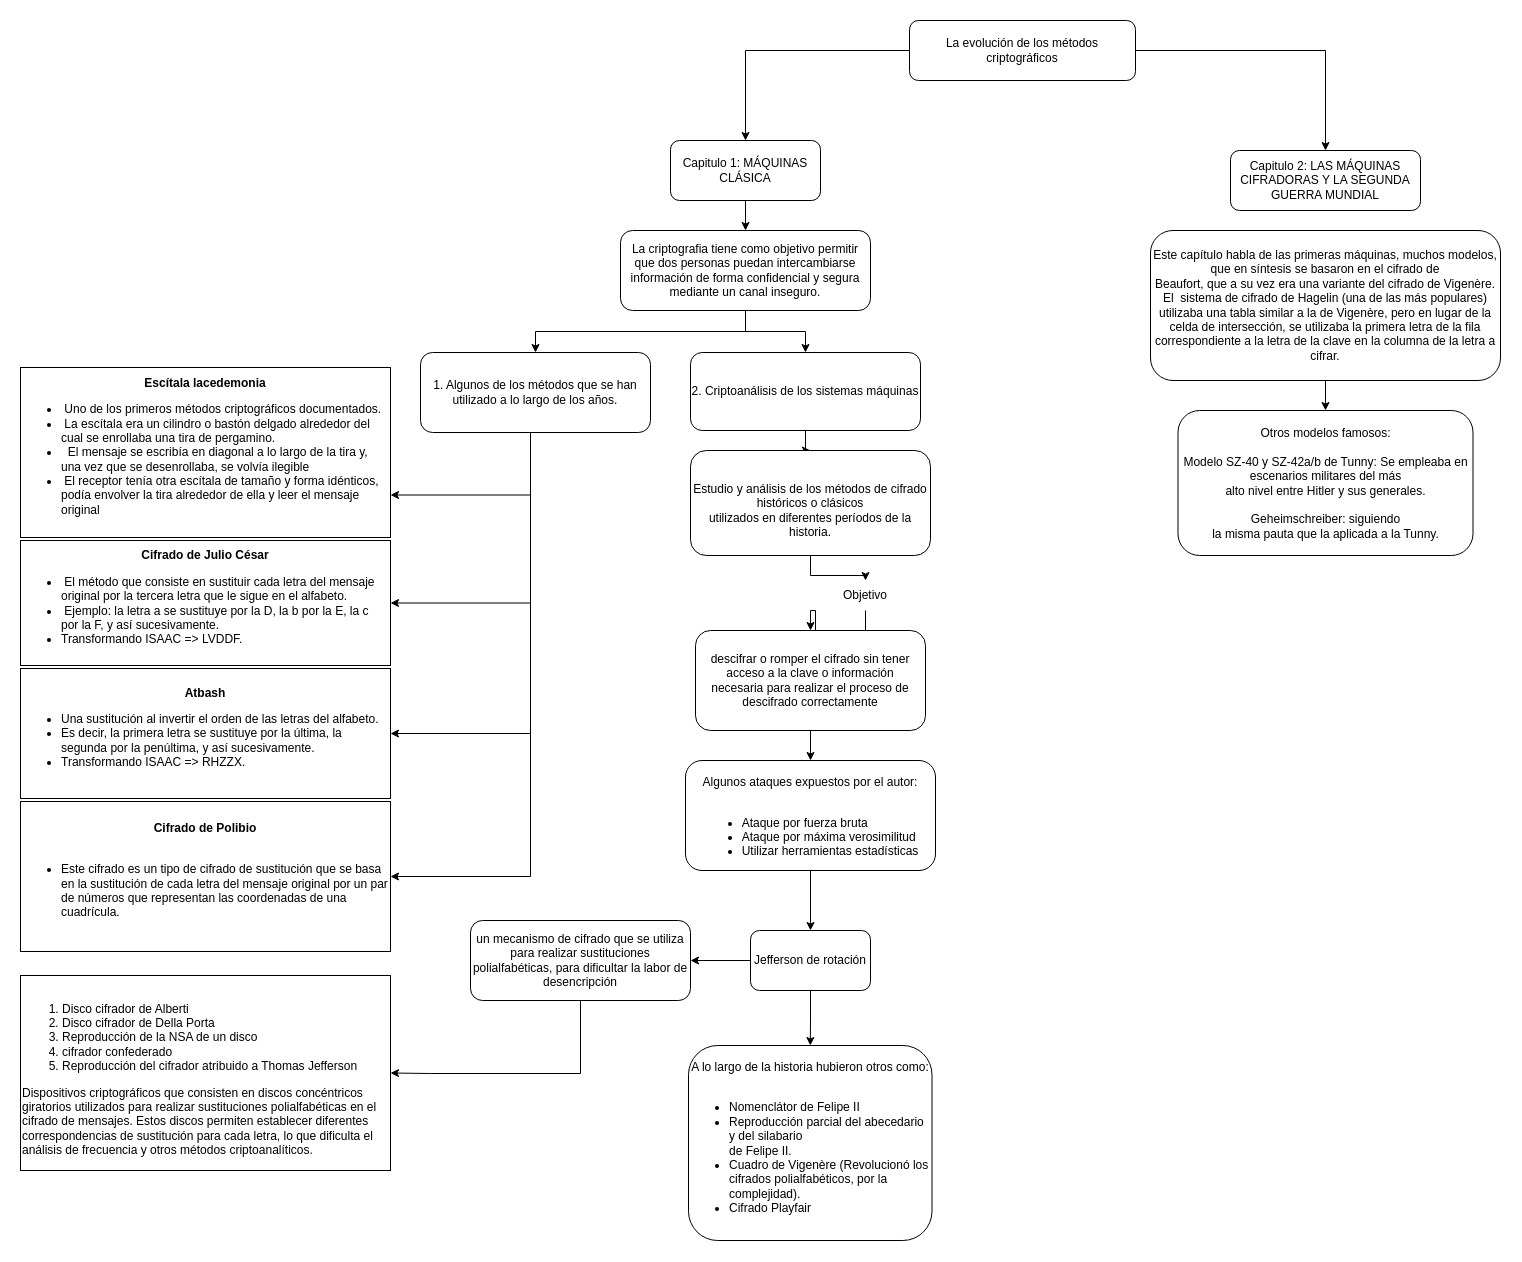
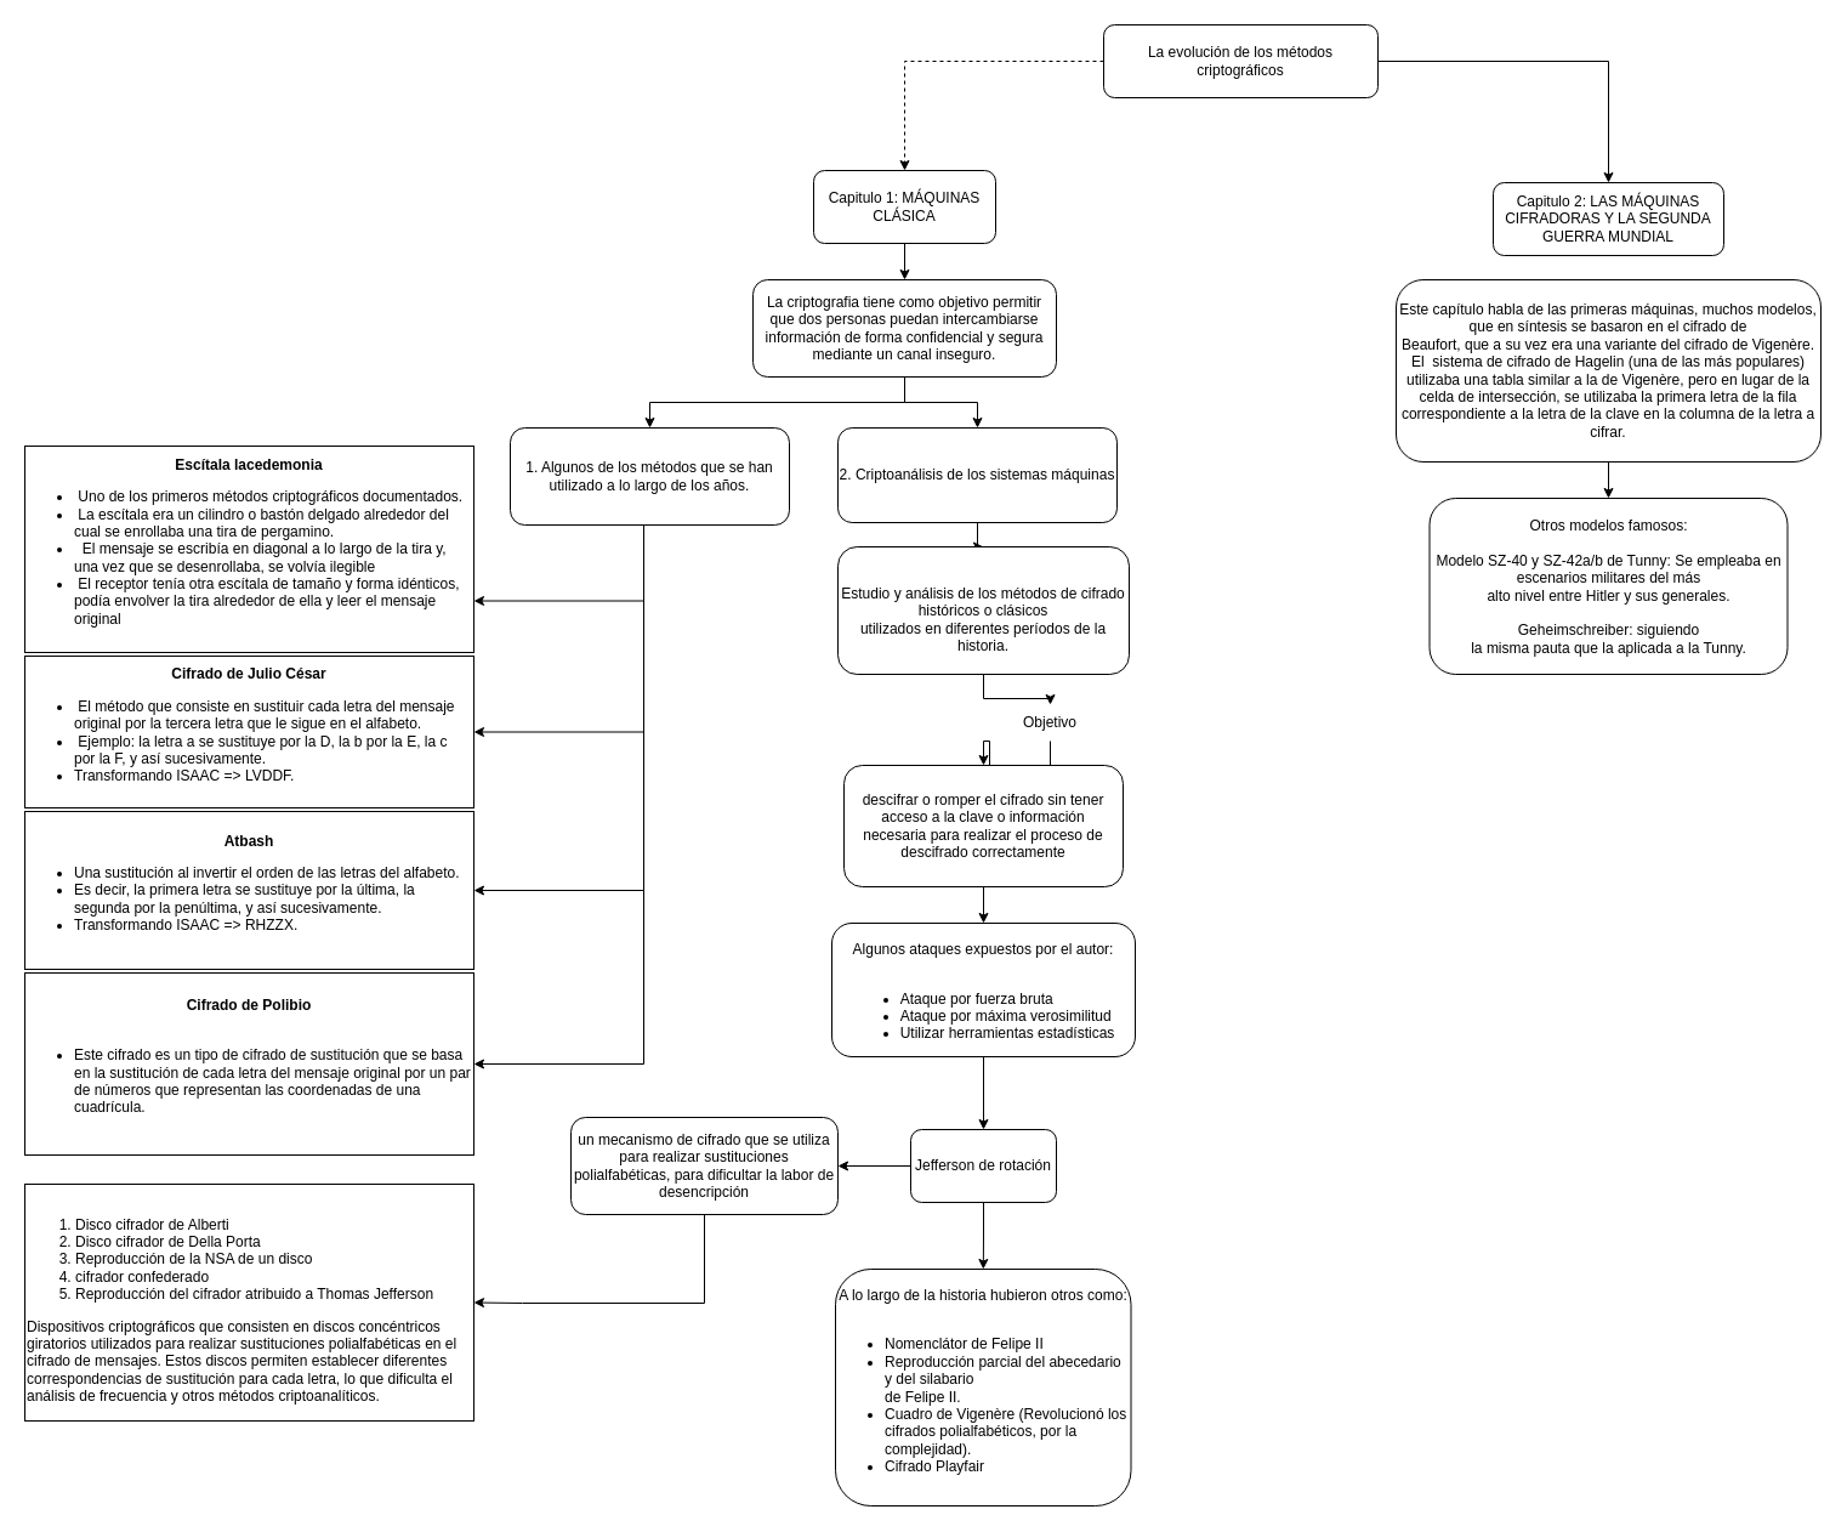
  <mxCell id="0" />
  <mxCell id="1" parent="0" />
- <mxCell id="2" style="edgeStyle=orthogonalEdgeStyle;rounded=0;orthogonalLoop=1;jettySize=auto;html=1;entryX=0.5;entryY=0;entryDx=0;entryDy=0;" edge="1" parent="1" source="4" target="6"><mxGeometry relative="1" as="geometry" /></mxCell>
+ <mxCell id="2" style="edgeStyle=orthogonalEdgeStyle;rounded=0;orthogonalLoop=1;jettySize=auto;html=1;entryX=0.5;entryY=0;entryDx=0;entryDy=0;dashed=1;" edge="1" parent="1" source="4" target="6"><mxGeometry relative="1" as="geometry" /></mxCell>
  <mxCell id="3" style="edgeStyle=orthogonalEdgeStyle;rounded=0;orthogonalLoop=1;jettySize=auto;html=1;entryX=0.5;entryY=0;entryDx=0;entryDy=0;" edge="1" parent="1" source="4" target="36"><mxGeometry relative="1" as="geometry" /></mxCell>
  <mxCell id="4" value="La evolución de los métodos criptográficos" style="rounded=1;whiteSpace=wrap;html=1;" vertex="1" parent="1"><mxGeometry x="909" y="20" width="226" height="60" as="geometry" /></mxCell>
  <mxCell id="5" value="" style="edgeStyle=orthogonalEdgeStyle;rounded=0;orthogonalLoop=1;jettySize=auto;html=1;" edge="1" parent="1" source="6" target="9"><mxGeometry relative="1" as="geometry" /></mxCell>
  <mxCell id="6" value="Capitulo 1: MÁQUINAS CLÁSICA&lt;br&gt;" style="rounded=1;whiteSpace=wrap;html=1;" vertex="1" parent="1"><mxGeometry x="670" y="140" width="150" height="60" as="geometry" /></mxCell>
  <mxCell id="7" value="" style="edgeStyle=orthogonalEdgeStyle;rounded=0;orthogonalLoop=1;jettySize=auto;html=1;" edge="1" parent="1" source="9" target="14"><mxGeometry relative="1" as="geometry" /></mxCell>
  <mxCell id="8" style="edgeStyle=orthogonalEdgeStyle;rounded=0;orthogonalLoop=1;jettySize=auto;html=1;entryX=0.5;entryY=0;entryDx=0;entryDy=0;" edge="1" parent="1" source="9" target="20"><mxGeometry relative="1" as="geometry" /></mxCell>
  <mxCell id="9" value="La criptografia tiene como objetivo permitir que dos personas puedan intercambiarse información de forma confidencial y segura mediante un canal inseguro.&lt;br&gt;" style="rounded=1;whiteSpace=wrap;html=1;" vertex="1" parent="1"><mxGeometry x="620" y="230" width="250" height="80" as="geometry" /></mxCell>
  <mxCell id="10" style="edgeStyle=orthogonalEdgeStyle;rounded=0;orthogonalLoop=1;jettySize=auto;html=1;exitX=0.75;exitY=1;exitDx=0;exitDy=0;entryX=1;entryY=0.5;entryDx=0;entryDy=0;" edge="1" parent="1" source="14" target="18"><mxGeometry relative="1" as="geometry"><Array as="points"><mxPoint y="430" x="530" /><mxPoint y="876" x="530" /></Array></mxGeometry></mxCell>
  <mxCell id="11" style="edgeStyle=orthogonalEdgeStyle;rounded=0;orthogonalLoop=1;jettySize=auto;html=1;exitX=0.75;exitY=1;exitDx=0;exitDy=0;entryX=1;entryY=0.5;entryDx=0;entryDy=0;" edge="1" parent="1" source="14" target="16"><mxGeometry relative="1" as="geometry"><Array as="points"><mxPoint y="430" x="530" /><mxPoint y="733" x="530" /></Array></mxGeometry></mxCell>
  <mxCell id="12" style="edgeStyle=orthogonalEdgeStyle;rounded=0;orthogonalLoop=1;jettySize=auto;html=1;exitX=0.75;exitY=1;exitDx=0;exitDy=0;entryX=1;entryY=0.5;entryDx=0;entryDy=0;" edge="1" parent="1" source="14" target="17"><mxGeometry relative="1" as="geometry"><Array as="points"><mxPoint y="430" x="530" /><mxPoint y="603" x="530" /></Array></mxGeometry></mxCell>
  <mxCell id="13" style="edgeStyle=orthogonalEdgeStyle;rounded=0;orthogonalLoop=1;jettySize=auto;html=1;exitX=0.75;exitY=1;exitDx=0;exitDy=0;entryX=1;entryY=0.75;entryDx=0;entryDy=0;" edge="1" parent="1" source="14" target="15"><mxGeometry relative="1" as="geometry"><Array as="points"><mxPoint y="430" x="530" /><mxPoint y="495" x="530" /></Array></mxGeometry></mxCell>
  <mxCell id="14" value="1. Algunos de los métodos que se han utilizado a lo largo de los años." style="rounded=1;whiteSpace=wrap;html=1;" vertex="1" parent="1"><mxGeometry x="420" y="352" width="230" height="80" as="geometry" /></mxCell>
  <mxCell id="15" value="&lt;b&gt;Escítala lacedemonia&lt;/b&gt;&lt;br&gt;&lt;div align=&quot;left&quot;&gt;&lt;ul&gt;&lt;li&gt;&amp;nbsp;Uno de los primeros métodos criptográficos documentados.&lt;/li&gt;&lt;li&gt;&amp;nbsp;La escítala era un cilindro o bastón delgado alrededor del cual se enrollaba una tira de pergamino.&lt;/li&gt;&lt;li&gt;&amp;nbsp; El mensaje se escribía en diagonal a lo largo de la tira y, una vez que se desenrollaba, se volvía ilegible&lt;/li&gt;&lt;li&gt;&amp;nbsp;El receptor tenía otra escítala de tamaño y forma idénticos, podía envolver la tira alrededor de ella y leer el mensaje original&lt;/li&gt;&lt;/ul&gt;&lt;/div&gt;" style="whiteSpace=wrap;html=1;" vertex="1" parent="1"><mxGeometry x="20" y="367" width="370" height="170" as="geometry" /></mxCell>
  <mxCell id="16" value="&lt;div&gt;&lt;b&gt;Atbash&lt;br&gt;&lt;/b&gt;&lt;/div&gt;&lt;div&gt;&lt;div align=&quot;left&quot;&gt;&lt;ul&gt;&lt;li&gt;Una sustitución al invertir el orden de las letras del alfabeto.&lt;/li&gt;&lt;li&gt;Es decir, la primera letra se sustituye por la última, la segunda por la penúltima, y así sucesivamente.&lt;/li&gt;&lt;li&gt;Transformando ISAAC =&amp;gt; RHZZX.&lt;/li&gt;&lt;/ul&gt;&lt;/div&gt;&lt;b&gt;&lt;/b&gt;&lt;/div&gt;" style="whiteSpace=wrap;html=1;" vertex="1" parent="1"><mxGeometry x="20" y="668" width="370" height="130" as="geometry" /></mxCell>
  <mxCell id="17" value="&lt;b&gt;Cifrado de Julio César&lt;/b&gt;&lt;br&gt;&lt;div align=&quot;left&quot;&gt;&lt;ul&gt;&lt;li&gt;&amp;nbsp;El método que consiste en sustituir cada letra del mensaje original por la tercera letra que le sigue en el alfabeto.&lt;/li&gt;&lt;li&gt;&amp;nbsp;Ejemplo: la letra a se sustituye por la D, la b por la E, la c por la F, y así sucesivamente.&lt;/li&gt;&lt;li&gt;Transformando ISAAC =&amp;gt; LVDDF.&lt;br&gt;&lt;/li&gt;&lt;/ul&gt;&lt;/div&gt;" style="whiteSpace=wrap;html=1;" vertex="1" parent="1"><mxGeometry x="20" y="540" width="370" height="125" as="geometry" /></mxCell>
  <mxCell id="18" value="&lt;div&gt;&lt;b&gt;Cifrado de Polibio&lt;/b&gt;&lt;/div&gt;&lt;div&gt;&lt;b&gt;&lt;br&gt;&lt;/b&gt;&lt;/div&gt;&lt;div align=&quot;left&quot;&gt;&lt;ul&gt;&lt;li&gt;Este cifrado es un tipo de cifrado de sustitución que se basa en la sustitución de cada letra del mensaje original por un par de números que representan las coordenadas de una cuadrícula.&lt;br&gt;&lt;/li&gt;&lt;/ul&gt;&lt;/div&gt;" style="whiteSpace=wrap;html=1;" vertex="1" parent="1"><mxGeometry x="20" y="801" width="370" height="150" as="geometry" /></mxCell>
  <mxCell id="19" value="" style="edgeStyle=orthogonalEdgeStyle;rounded=0;orthogonalLoop=1;jettySize=auto;html=1;" edge="1" parent="1" source="20" target="22"><mxGeometry relative="1" as="geometry" /></mxCell>
  <mxCell id="20" value="2. Criptoanálisis de los sistemas máquinas" style="rounded=1;whiteSpace=wrap;html=1;" vertex="1" parent="1"><mxGeometry x="690" y="352" width="230" height="78" as="geometry" /></mxCell>
  <mxCell id="21" value="" style="edgeStyle=orthogonalEdgeStyle;rounded=0;orthogonalLoop=1;jettySize=auto;html=1;" edge="1" parent="1" source="22" target="26"><mxGeometry relative="1" as="geometry" /></mxCell>
  <mxCell id="22" value="&lt;br&gt; Estudio y análisis de los métodos de cifrado históricos o clásicos &lt;br&gt;utilizados en diferentes períodos de la historia." style="rounded=1;whiteSpace=wrap;html=1;" vertex="1" parent="1"><mxGeometry x="690" y="450" width="240" height="105" as="geometry" /></mxCell>
  <mxCell id="23" value="" style="edgeStyle=orthogonalEdgeStyle;rounded=0;orthogonalLoop=1;jettySize=auto;html=1;" edge="1" parent="1" source="24" target="28"><mxGeometry relative="1" as="geometry" /></mxCell>
  <mxCell id="24" value="descifrar o romper el cifrado sin tener acceso a la clave o información &lt;br/&gt;necesaria para realizar el proceso de descifrado correctamente" style="rounded=1;whiteSpace=wrap;html=1;" vertex="1" parent="1"><mxGeometry x="695" y="630" width="230" height="100" as="geometry" /></mxCell>
  <mxCell id="25" value="" style="edgeStyle=orthogonalEdgeStyle;rounded=0;orthogonalLoop=1;jettySize=auto;html=1;" edge="1" parent="1" source="26" target="24"><mxGeometry relative="1" as="geometry" /></mxCell>
  <mxCell id="26" value="Objetivo" style="text;html=1;strokeColor=none;fillColor=none;align=center;verticalAlign=middle;whiteSpace=wrap;rounded=0;" vertex="1" parent="1"><mxGeometry x="835" y="580" width="60" height="30" as="geometry" /></mxCell>
  <mxCell id="27" value="" style="edgeStyle=orthogonalEdgeStyle;rounded=0;orthogonalLoop=1;jettySize=auto;html=1;" edge="1" parent="1" source="28" target="31"><mxGeometry relative="1" as="geometry" /></mxCell>
  <mxCell id="28" value="&lt;div&gt;&lt;br&gt;&lt;/div&gt;&lt;div&gt;Algunos ataques expuestos por el autor:&lt;br&gt;&lt;/div&gt;&lt;div&gt;&lt;br&gt;&lt;/div&gt;&lt;div align=&quot;left&quot;&gt;&lt;ul&gt;&lt;li&gt;Ataque por fuerza bruta&lt;/li&gt;&lt;li&gt;Ataque por máxima verosimilitud&lt;/li&gt;&lt;li&gt;Utilizar herramientas estadísticas&lt;/li&gt;&lt;/ul&gt;&lt;/div&gt;" style="rounded=1;whiteSpace=wrap;html=1;" vertex="1" parent="1"><mxGeometry x="685" y="760" width="250" height="110" as="geometry" /></mxCell>
  <mxCell id="29" value="" style="edgeStyle=orthogonalEdgeStyle;rounded=0;orthogonalLoop=1;jettySize=auto;html=1;" edge="1" parent="1" source="31" target="33"><mxGeometry relative="1" as="geometry" /></mxCell>
  <mxCell id="30" value="" style="edgeStyle=orthogonalEdgeStyle;rounded=0;orthogonalLoop=1;jettySize=auto;html=1;" edge="1" parent="1" source="31" target="35"><mxGeometry relative="1" as="geometry" /></mxCell>
  <mxCell id="31" value="Jefferson de rotación" style="whiteSpace=wrap;html=1;rounded=1;" vertex="1" parent="1"><mxGeometry x="750" y="930" width="120" height="60" as="geometry" /></mxCell>
  <mxCell id="32" style="edgeStyle=orthogonalEdgeStyle;rounded=0;orthogonalLoop=1;jettySize=auto;html=1;entryX=1;entryY=0.5;entryDx=0;entryDy=0;" edge="1" parent="1" source="33" target="34"><mxGeometry relative="1" as="geometry"><Array as="points"><mxPoint x="580" y="1073" /><mxPoint x="430" y="1073" /></Array></mxGeometry></mxCell>
  <mxCell id="33" value="&lt;div&gt;un mecanismo de cifrado que se utiliza para realizar sustituciones polialfabéticas, para dificultar la labor de desencripción&lt;/div&gt;" style="rounded=1;whiteSpace=wrap;html=1;" vertex="1" parent="1"><mxGeometry x="470" y="920" width="220" height="80" as="geometry" /></mxCell>
  <mxCell id="34" value="&lt;div align=&quot;left&quot;&gt;&lt;ol&gt;&lt;li&gt;Disco cifrador de Alberti&lt;/li&gt;&lt;li&gt;Disco cifrador de Della Porta&lt;/li&gt;&lt;li&gt;Reproducción de la NSA de un disco&lt;/li&gt;&lt;li&gt;cifrador confederado&lt;/li&gt;&lt;li&gt;Reproducción del cifrador atribuido a Thomas Jefferson&lt;/li&gt;&lt;/ol&gt;&lt;div&gt;Dispositivos criptográficos que consisten en discos concéntricos &lt;br&gt;giratorios utilizados para realizar sustituciones polialfabéticas en el &lt;br&gt;cifrado de mensajes. Estos discos permiten establecer diferentes &lt;br&gt;correspondencias de sustitución para cada letra, lo que dificulta el &lt;br&gt;análisis de frecuencia y otros métodos criptoanalíticos.&lt;/div&gt;&lt;/div&gt;" style="whiteSpace=wrap;html=1;align=left;" vertex="1" parent="1"><mxGeometry x="20" y="975" width="370" height="195" as="geometry" /></mxCell>
  <mxCell id="35" value="&lt;div&gt;A lo largo de la historia hubieron otros como: &lt;br&gt;&lt;/div&gt;&lt;div&gt;&lt;br&gt;&lt;/div&gt;&lt;div align=&quot;left&quot;&gt;&lt;ul&gt;&lt;li&gt;Nomenclátor de Felipe II&lt;/li&gt;&lt;li&gt;Reproducción parcial del abecedario y del silabario&lt;br&gt;de Felipe II.&lt;/li&gt;&lt;li&gt;Cuadro de Vigenère (Revolucionó los cifrados polialfabéticos, por la complejidad).&lt;/li&gt;&lt;li&gt;Cifrado Playfair&lt;br&gt;&lt;/li&gt;&lt;/ul&gt;&lt;/div&gt;" style="whiteSpace=wrap;html=1;rounded=1;" vertex="1" parent="1"><mxGeometry x="688" y="1045" width="243.5" height="195" as="geometry" /></mxCell>
  <mxCell id="36" value="Capitulo 2: LAS MÁQUINAS CIFRADORAS Y LA SEGUNDA GUERRA MUNDIAL" style="rounded=1;whiteSpace=wrap;html=1;" vertex="1" parent="1"><mxGeometry x="1230" y="150" width="190" height="60" as="geometry" /></mxCell>
  <mxCell id="37" value="" style="edgeStyle=orthogonalEdgeStyle;rounded=0;orthogonalLoop=1;jettySize=auto;html=1;" edge="1" parent="1" source="38" target="39"><mxGeometry relative="1" as="geometry" /></mxCell>
  <mxCell id="38" value="Este capítulo habla de las primeras máquinas, muchos modelos, que en síntesis se basaron en el cifrado de &lt;br&gt; Beaufort, que a su vez era una variante del cifrado de Vigenère. El&amp;nbsp; sistema de cifrado de Hagelin (una de las más populares) utilizaba una tabla similar a la de Vigenère, pero en lugar de la celda de intersección, se utilizaba la primera letra de la fila correspondiente a la letra de la clave en la columna de la letra a cifrar." style="rounded=1;whiteSpace=wrap;html=1;" vertex="1" parent="1"><mxGeometry x="1150" y="230" width="350" height="150" as="geometry" /></mxCell>
  <mxCell id="39" value="&lt;div&gt;Otros modelos famosos:&lt;/div&gt;&lt;div&gt;&lt;br&gt;&lt;/div&gt;&lt;div&gt;Modelo SZ-40 y SZ-42a/b de Tunny: Se empleaba en escenarios militares del más&lt;br&gt;alto nivel entre Hitler y sus generales.&lt;/div&gt;&lt;div&gt;&lt;br&gt;&lt;/div&gt;&lt;div&gt;Geheimschreiber: siguiendo&lt;br&gt;la misma pauta que la aplicada a la Tunny.&lt;/div&gt;" style="whiteSpace=wrap;html=1;rounded=1;" vertex="1" parent="1"><mxGeometry x="1177.5" y="410" width="295" height="145" as="geometry" /></mxCell>
